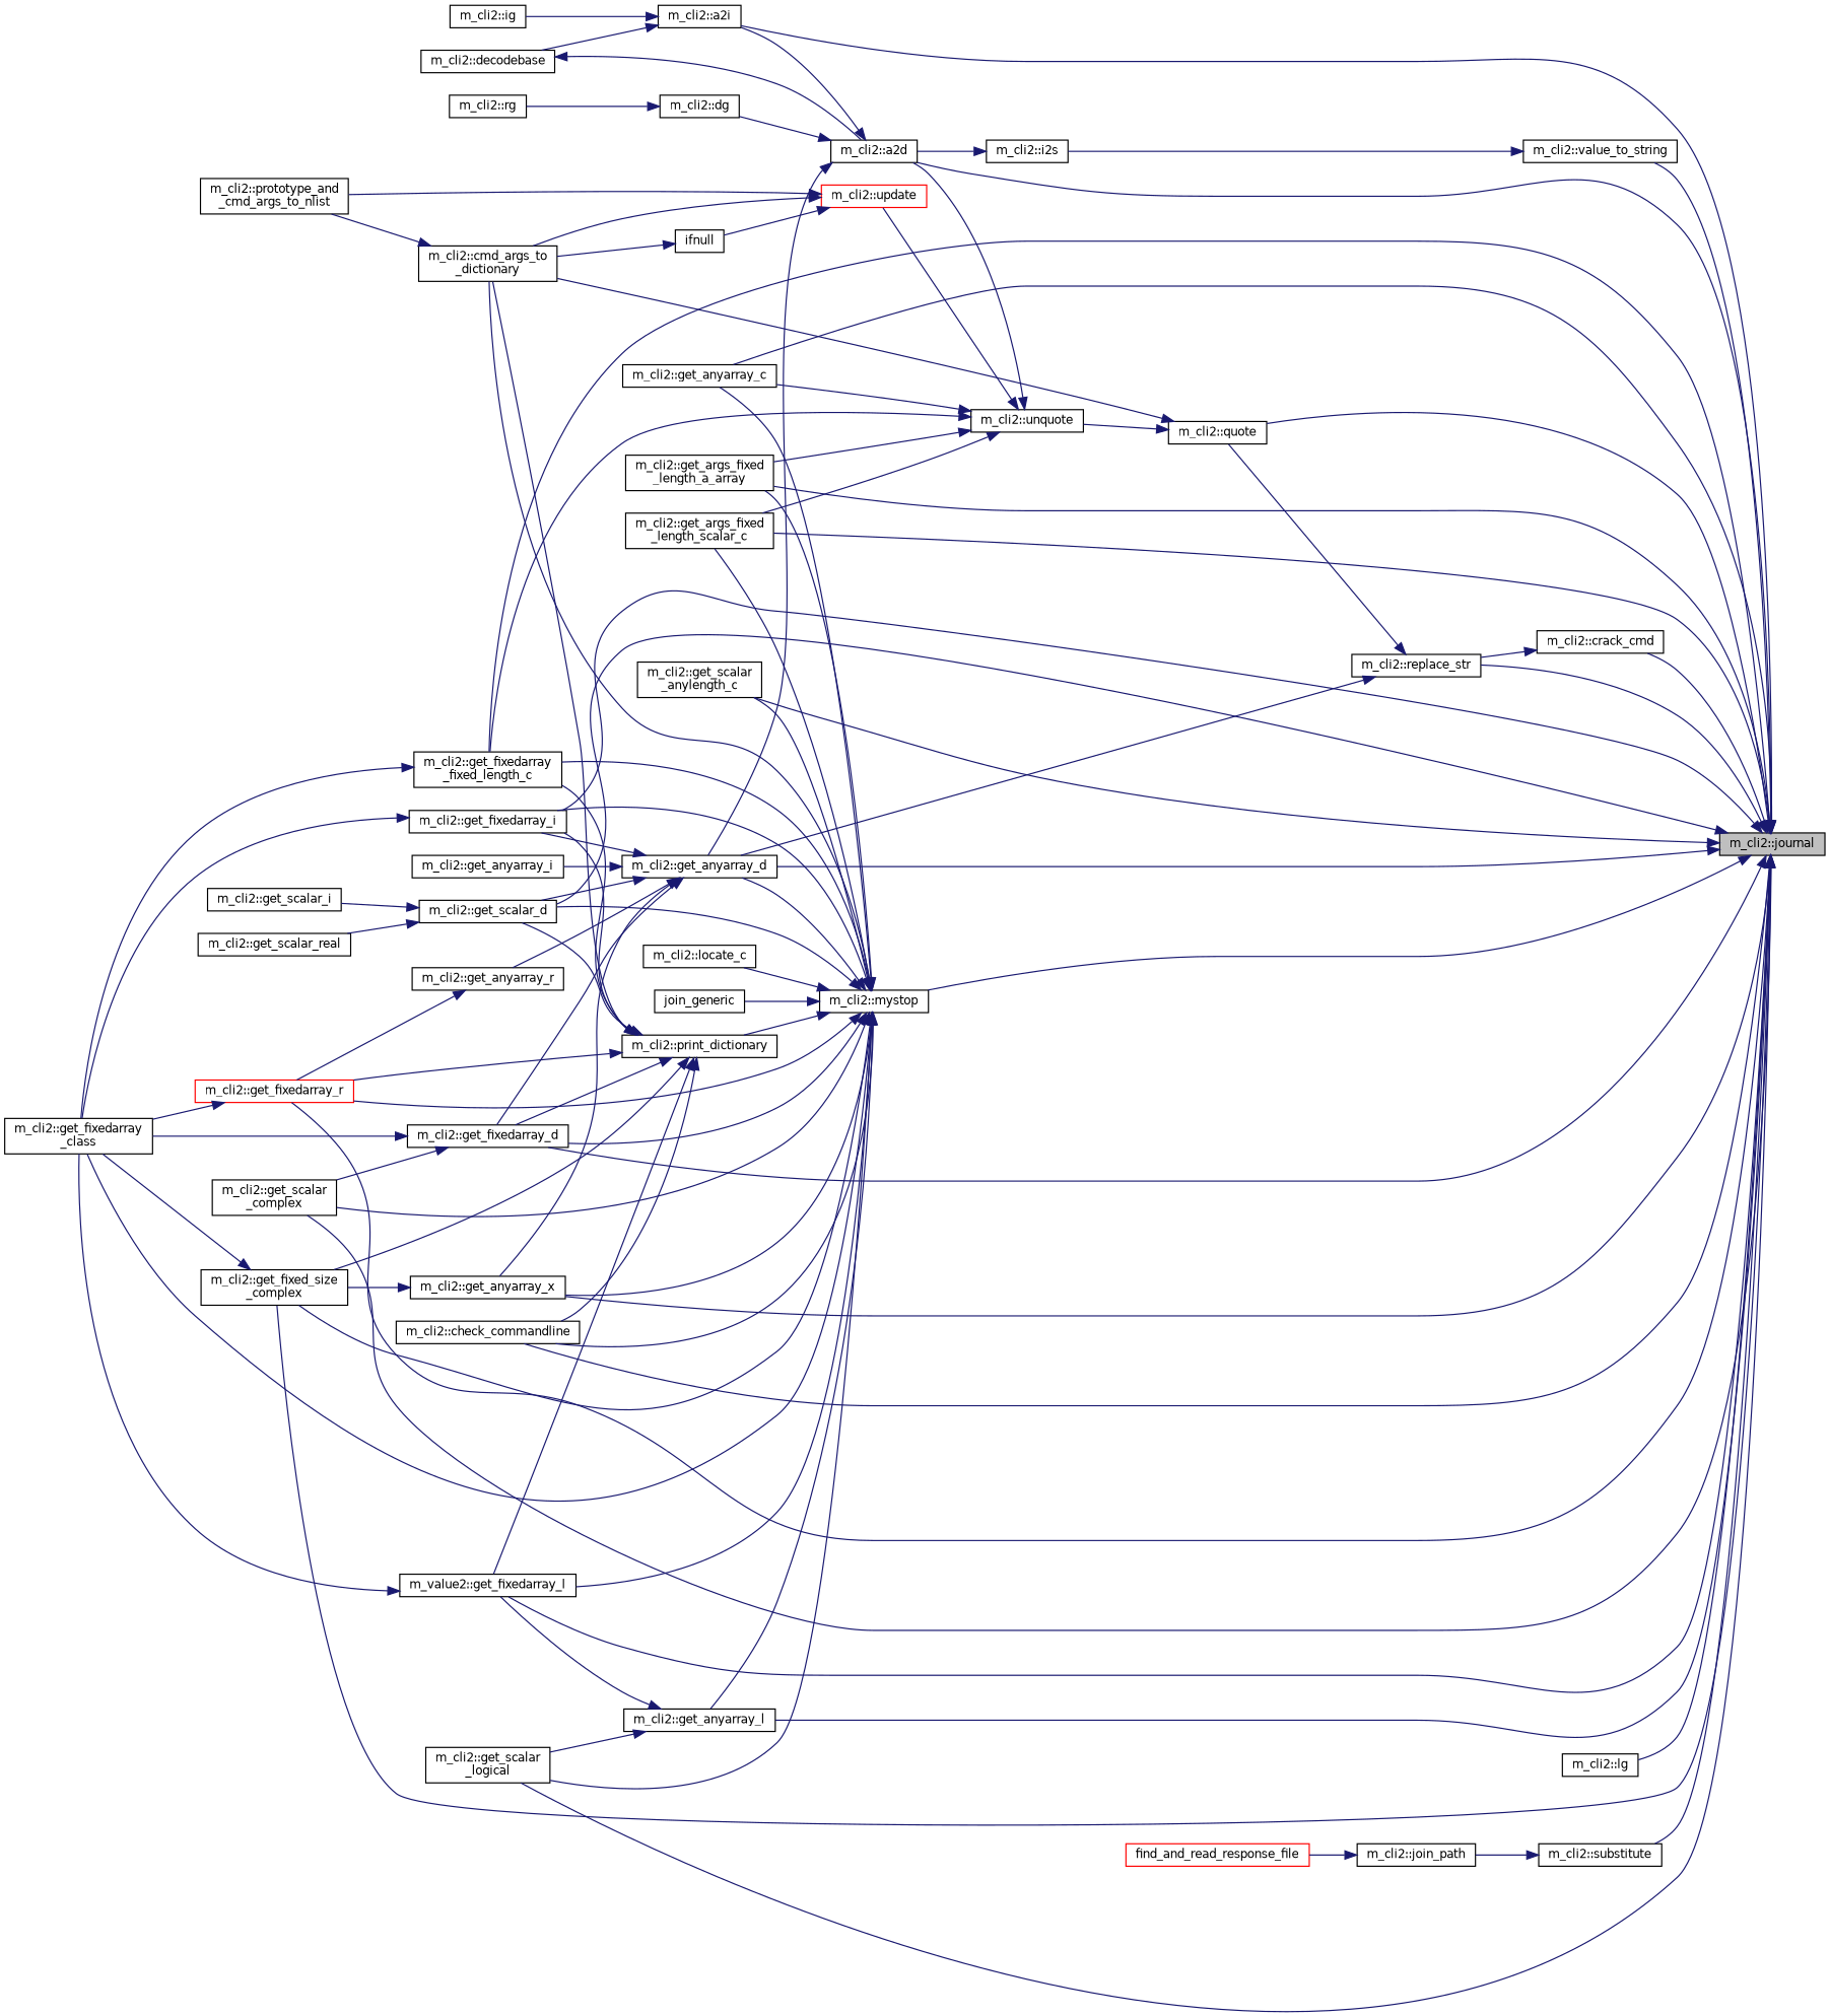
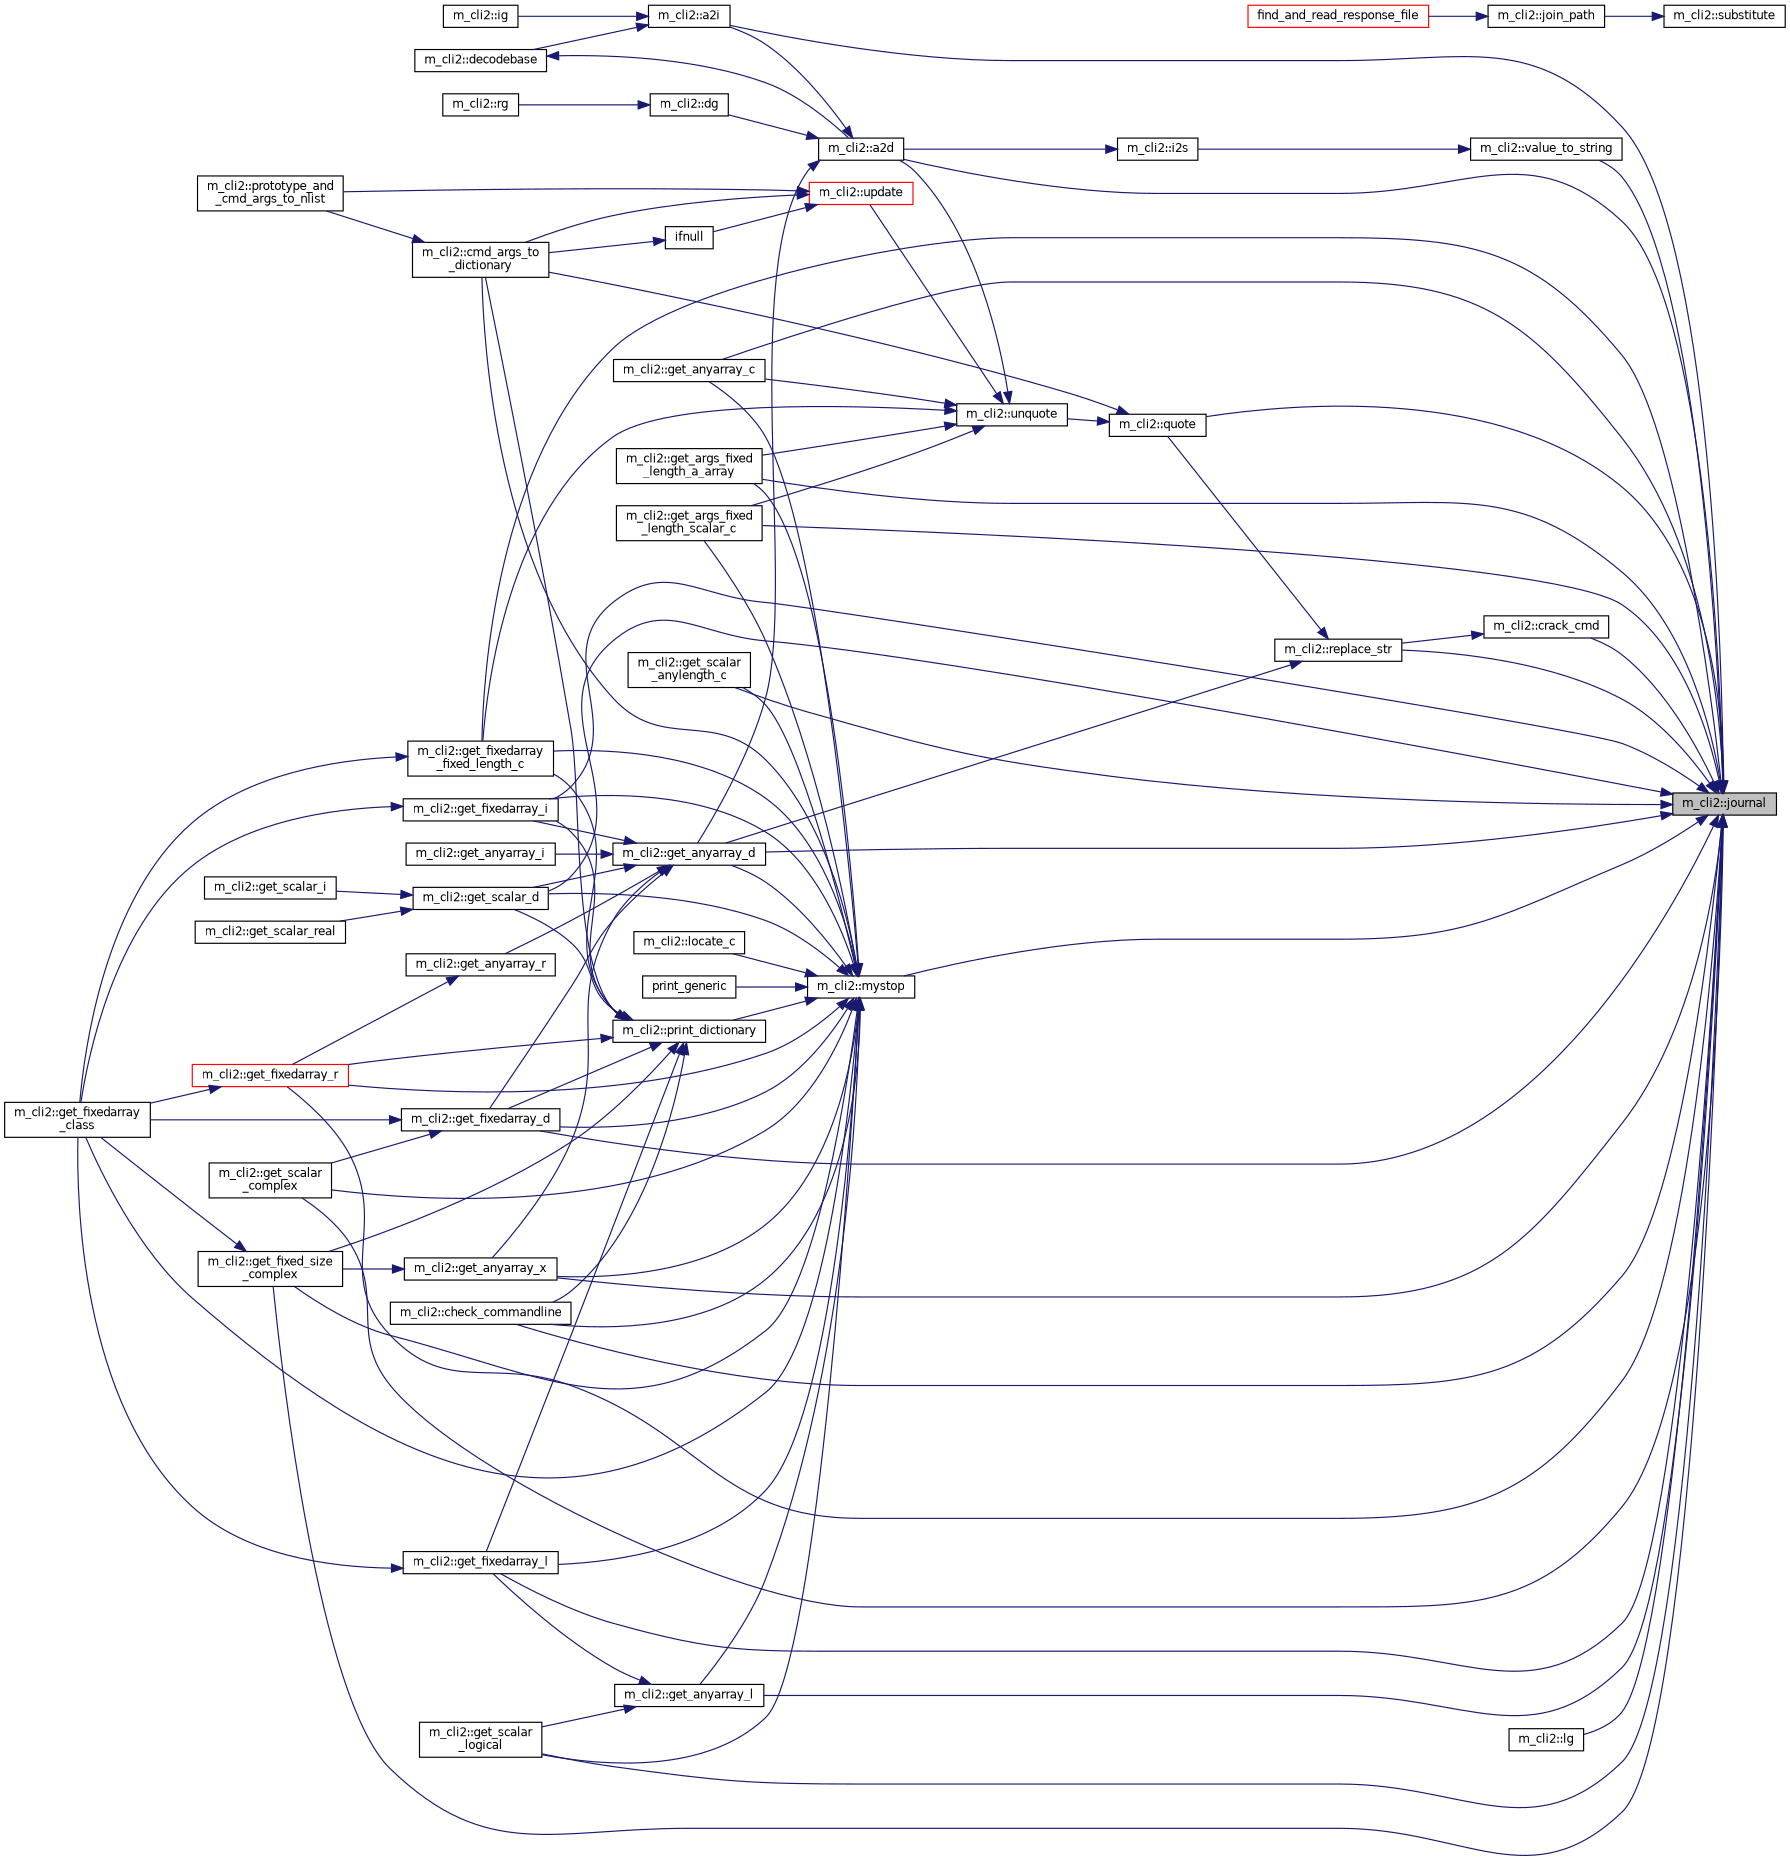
  digraph {
    rankdir=RL
    node [color=black fillcolor=white fontname=Helvetica fontsize=10 shape=record style=filled]
    edge [color=midnightblue dir=back fontname=Helvetica fontsize=10 labelfontname=Helvetica labelfontsize=10 style=solid]
    n1 [fillcolor=grey75 fontcolor=black height=0.2 label="m_cli2::journal" width=0.4]
    n2 [height=0.2 label="m_cli2::a2d" width=0.4]
    n3 [height=0.2 label="m_cli2::a2i" width=0.4]
    n4 [height=0.2 label="m_cli2::get_anyarray_d" width=0.4]
    n5 [color=red height=0.2 label="m_cli2::get_fixedarray_r" width=0.4]
    n6 [height=0.2 label="m_cli2::get_anyarray_x" width=0.4]
    n7 [height=0.2 label="m_cli2::get_fixed_size\l_complex" width=0.4]
    n8 [height=0.2 label="m_cli2::get_fixedarray_d" width=0.4]
    n9 [height=0.2 label="m_cli2::get_scalar\l_complex" width=0.4]
    n10 [height=0.2 label="m_cli2::get_fixedarray_i" width=0.4]
    n11 [height=0.2 label="m_cli2::get_scalar_d" width=0.4]
    n12 [height=0.2 label="m_cli2::check_commandline" width=0.4]
    n13 [height=0.2 label="m_cli2::crack_cmd" width=0.4]
    n14 [height=0.2 label="m_cli2::replace_str" width=0.4]
    n15 [height=0.2 label="m_cli2::quote" width=0.4]
    n16 [height=0.2 label="m_cli2::get_anyarray_c" width=0.4]
    n17 [height=0.2 label="m_cli2::get_args_fixed\l_length_a_array" width=0.4]
    n18 [height=0.2 label="m_cli2::get_args_fixed\l_length_scalar_c" width=0.4]
    n19 [height=0.2 label="m_cli2::get_fixedarray\l_fixed_length_c" width=0.4]
    n20 [height=0.2 label="m_cli2::get_scalar\l_anylength_c" width=0.4]
    n21 [height=0.2 label="m_cli2::get_anyarray_l" width=0.4]
-   n22 [height=0.2 label="m_value2::get_fixedarray_l" width=0.4]
+   n22 [height=0.2 label="m_cli2::get_fixedarray_l" width=0.4]
    n23 [height=0.2 label="m_cli2::get_scalar\l_logical" width=0.4]
    n24 [height=0.2 label="m_cli2::lg" width=0.4]
    n25 [height=0.2 label="m_cli2::mystop" width=0.4]
    n26 [height=0.2 label="m_cli2::substitute" width=0.4]
    n27 [height=0.2 label="m_cli2::value_to_string" width=0.4]
    n28 [height=0.2 label="m_cli2::dg" width=0.4]
    n29 [height=0.2 label="m_cli2::decodebase" width=0.4]
    n30 [height=0.2 label="m_cli2::ig" width=0.4]
    n31 [height=0.2 label="m_cli2::get_anyarray_i" width=0.4]
    n32 [height=0.2 label="m_cli2::get_anyarray_r" width=0.4]
    n33 [height=0.2 label="m_cli2::get_fixedarray\l_class" width=0.4]
    n34 [height=0.2 label="m_cli2::get_scalar_i" width=0.4]
    n35 [height=0.2 label="m_cli2::get_scalar_real" width=0.4]
    n36 [height=0.2 label="m_cli2::cmd_args_to\l_dictionary" width=0.4]
    n37 [height=0.2 label="m_cli2::unquote" width=0.4]
    n38 [height=0.2 label="m_cli2::locate_c" width=0.4]
    n39 [height=0.2 label="m_cli2::print_dictionary" width=0.4]
-   n40 [height=0.2 label=join_generic width=0.4]
+   n40 [height=0.2 label=print_generic width=0.4]
    n41 [height=0.2 label="m_cli2::join_path" width=0.4]
    n42 [height=0.2 label="m_cli2::i2s" width=0.4]
    n43 [height=0.2 label="m_cli2::rg" width=0.4]
    n44 [height=0.2 label="m_cli2::prototype_and\l_cmd_args_to_nlist" width=0.4]
    n45 [color=red height=0.2 label="m_cli2::update" width=0.4]
    n46 [height=0.2 label=ifnull width=0.4]
    n47 [color=red height=0.2 label=find_and_read_response_file width=0.4]
    n1 -> n2
    n1 -> n3
    n1 -> n4
    n1 -> n5
    n1 -> n6
    n1 -> n7
    n1 -> n8
    n1 -> n9
    n1 -> n10
    n1 -> n11
    n1 -> n12
    n1 -> n13
    n1 -> n14
    n1 -> n15
    n1 -> n16
    n1 -> n17
    n1 -> n18
    n1 -> n19
    n1 -> n20
    n1 -> n21
    n1 -> n22
    n1 -> n23
    n1 -> n24
    n1 -> n25
-   n1 -> n26
    n1 -> n27
    n2 -> n3
    n2 -> n4
    n2 -> n28
    n3 -> n29
    n3 -> n30
    n4 -> n6
    n4 -> n8
    n4 -> n10
    n4 -> n11
    n4 -> n31
    n4 -> n32
    n5 -> n33
    n6 -> n7
    n7 -> n33
    n8 -> n9
    n8 -> n33
    n10 -> n33
    n11 -> n34
    n11 -> n35
    n13 -> n14
    n14 -> n4
    n14 -> n15
    n15 -> n36
    n15 -> n37
    n19 -> n33
    n21 -> n22
    n21 -> n23
    n22 -> n33
    n25 -> n4
    n25 -> n5
    n25 -> n6
    n25 -> n7
    n25 -> n8
    n25 -> n9
    n25 -> n10
    n25 -> n11
    n25 -> n12
    n25 -> n16
    n25 -> n17
    n25 -> n18
    n25 -> n19
    n25 -> n20
    n25 -> n21
    n25 -> n22
    n25 -> n23
    n25 -> n33
    n25 -> n36
    n25 -> n38
    n25 -> n39
    n25 -> n40
    n26 -> n41
    n27 -> n42
    n28 -> n43
    n29 -> n2
    n32 -> n5
    n36 -> n44
    n37 -> n2
    n37 -> n16
    n37 -> n17
    n37 -> n18
    n37 -> n19
    n37 -> n45
    n39 -> n5
    n39 -> n7
    n39 -> n8
    n39 -> n10
    n39 -> n11
    n39 -> n12
    n39 -> n19
    n39 -> n22
    n39 -> n36
    n41 -> n47
    n42 -> n2
    n45 -> n36
    n45 -> n44
    n45 -> n46
    n46 -> n36
  }
